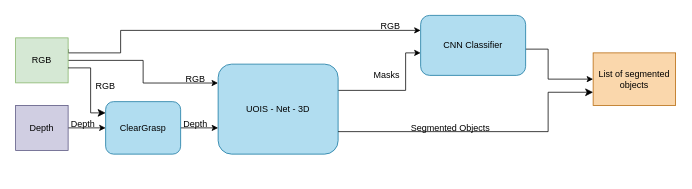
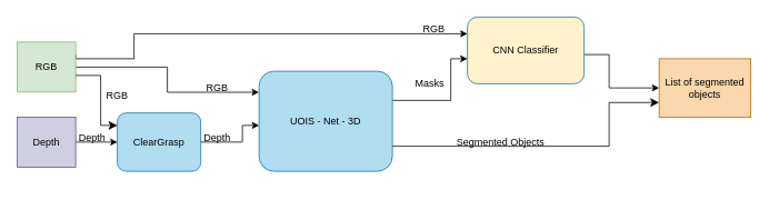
  <mxCell id="0" />
  <mxCell id="1" parent="0" />
  <mxCell id="2" style="edgeStyle=orthogonalEdgeStyle;rounded=0;orthogonalLoop=1;jettySize=auto;html=1;exitX=1;exitY=0.25;exitDx=0;exitDy=0;entryX=0;entryY=0.25;entryDx=0;entryDy=0;" edge="1" parent="1" source="4" target="20"><mxGeometry relative="1" as="geometry"><mxPoint x="550" y="40.03" as="targetPoint" /><Array as="points"><mxPoint x="90" y="70" /><mxPoint x="160" y="70" /><mxPoint x="160" y="40" /></Array></mxGeometry></mxCell>
  <mxCell id="3" style="edgeStyle=orthogonalEdgeStyle;rounded=0;orthogonalLoop=1;jettySize=auto;html=1;entryX=-0.001;entryY=0.21;entryDx=0;entryDy=0;entryPerimeter=0;" edge="1" parent="1" source="4" target="8"><mxGeometry relative="1" as="geometry" /></mxCell>
  <mxCell id="4" value="RGB" style="rounded=0;whiteSpace=wrap;html=1;fillColor=#d5e8d4;strokeColor=#82b366;" vertex="1" parent="1"><mxGeometry x="20" y="50" width="70" height="60" as="geometry" /></mxCell>
  <mxCell id="5" value="" style="edgeStyle=orthogonalEdgeStyle;rounded=0;orthogonalLoop=1;jettySize=auto;html=1;" edge="1" parent="1" source="6" target="10"><mxGeometry relative="1" as="geometry" /></mxCell>
  <mxCell id="6" value="Depth" style="rounded=0;whiteSpace=wrap;html=1;fillColor=#d0cee2;strokeColor=#56517e;" vertex="1" parent="1"><mxGeometry x="20" y="140" width="70" height="60" as="geometry" /></mxCell>
  <mxCell id="7" style="edgeStyle=orthogonalEdgeStyle;rounded=0;orthogonalLoop=1;jettySize=auto;html=1;entryX=0;entryY=0.625;entryDx=0;entryDy=0;entryPerimeter=0;" edge="1" parent="1" source="8" target="20"><mxGeometry relative="1" as="geometry"><mxPoint x="550" y="90.059" as="targetPoint" /><Array as="points"><mxPoint x="540" y="120" /><mxPoint x="540" y="70" /></Array></mxGeometry></mxCell>
- <mxCell id="8" value="UOIS - Net - 3D" style="rounded=1;whiteSpace=wrap;html=1;fillColor=#b1ddf0;strokeColor=#10739e;" vertex="1" parent="1"><mxGeometry x="290" y="85" width="160" height="120" as="geometry" /></mxCell>
+ <mxCell id="8" value="UOIS - Net - 3D" style="rounded=1;whiteSpace=wrap;html=1;fillColor=#b1ddf0;strokeColor=#10739e;" vertex="1" parent="1"><mxGeometry x="310" y="85" width="160" height="120" as="geometry" /></mxCell>
  <mxCell id="9" value="" style="edgeStyle=orthogonalEdgeStyle;rounded=0;orthogonalLoop=1;jettySize=auto;html=1;" edge="1" parent="1" source="10" target="8"><mxGeometry relative="1" as="geometry"><Array as="points"><mxPoint x="290" y="170" /><mxPoint x="290" y="150" /></Array></mxGeometry></mxCell>
  <mxCell id="10" value="ClearGrasp" style="rounded=1;whiteSpace=wrap;html=1;fillColor=#b1ddf0;strokeColor=#10739e;" vertex="1" parent="1"><mxGeometry x="140" y="135" width="100" height="70" as="geometry" /></mxCell>
  <mxCell id="11" style="edgeStyle=orthogonalEdgeStyle;rounded=0;orthogonalLoop=1;jettySize=auto;html=1;" edge="1" parent="1" target="17"><mxGeometry relative="1" as="geometry"><mxPoint x="700" y="65" as="sourcePoint" /><Array as="points"><mxPoint x="730" y="65" /><mxPoint x="730" y="105" /></Array></mxGeometry></mxCell>
  <mxCell id="12" value="RGB" style="text;html=1;strokeColor=none;fillColor=none;align=center;verticalAlign=middle;whiteSpace=wrap;rounded=0;" vertex="1" parent="1"><mxGeometry x="490" y="20" width="60" height="30" as="geometry" /></mxCell>
  <mxCell id="13" value="RGB" style="text;html=1;strokeColor=none;fillColor=none;align=center;verticalAlign=middle;whiteSpace=wrap;rounded=0;" vertex="1" parent="1"><mxGeometry x="230" y="90" width="60" height="30" as="geometry" /></mxCell>
  <mxCell id="14" value="Depth" style="text;html=1;strokeColor=none;fillColor=none;align=center;verticalAlign=middle;whiteSpace=wrap;rounded=0;" vertex="1" parent="1"><mxGeometry x="80" y="150" width="60" height="30" as="geometry" /></mxCell>
  <mxCell id="15" value="Depth" style="text;html=1;strokeColor=none;fillColor=none;align=center;verticalAlign=middle;whiteSpace=wrap;rounded=0;" vertex="1" parent="1"><mxGeometry x="230" y="150" width="60" height="30" as="geometry" /></mxCell>
  <mxCell id="16" value="Masks" style="text;html=1;strokeColor=none;fillColor=none;align=center;verticalAlign=middle;whiteSpace=wrap;rounded=0;" vertex="1" parent="1"><mxGeometry x="485" y="85" width="60" height="30" as="geometry" /></mxCell>
  <mxCell id="17" value="List of segmented objects" style="rounded=0;whiteSpace=wrap;html=1;fillColor=#fad7ac;strokeColor=#b46504;" vertex="1" parent="1"><mxGeometry x="790" y="70" width="110" height="70" as="geometry" /></mxCell>
  <mxCell id="18" value="" style="edgeStyle=elbowEdgeStyle;elbow=horizontal;endArrow=classic;html=1;curved=0;rounded=0;endSize=8;startSize=8;entryX=0;entryY=0.75;entryDx=0;entryDy=0;exitX=1;exitY=0.75;exitDx=0;exitDy=0;" edge="1" parent="1" source="8" target="17"><mxGeometry width="50" height="50" relative="1" as="geometry"><mxPoint x="490" y="150" as="sourcePoint" /><mxPoint x="810" y="250" as="targetPoint" /><Array as="points"><mxPoint x="730" y="170" /><mxPoint x="700" y="190" /><mxPoint x="760" y="160" /><mxPoint x="760" y="170" /><mxPoint x="730" y="210" /><mxPoint x="550" y="190" /><mxPoint x="720" y="210" /><mxPoint x="760" y="150" /><mxPoint x="750" y="170" /><mxPoint x="710" y="200" /><mxPoint x="480" y="230" /></Array></mxGeometry></mxCell>
  <mxCell id="19" value="Segmented Objects" style="text;html=1;strokeColor=none;fillColor=none;align=center;verticalAlign=middle;whiteSpace=wrap;rounded=0;" vertex="1" parent="1"><mxGeometry x="540" y="155" width="120" height="30" as="geometry" /></mxCell>
- <mxCell id="20" value="CNN Classifier" style="rounded=1;whiteSpace=wrap;html=1;fillColor=#b1ddf0;strokeColor=#10739e;" vertex="1" parent="1"><mxGeometry x="560" y="20" width="140" height="80" as="geometry" /></mxCell>
+ <mxCell id="20" value="CNN Classifier" style="rounded=1;whiteSpace=wrap;html=1;fillColor=#fff2cc;strokeColor=#10739e;" vertex="1" parent="1"><mxGeometry x="560" y="20" width="140" height="80" as="geometry" /></mxCell>
  <mxCell id="21" value="" style="edgeStyle=segmentEdgeStyle;endArrow=classic;html=1;curved=0;rounded=0;endSize=8;startSize=8;" edge="1" parent="1"><mxGeometry width="50" height="50" relative="1" as="geometry"><mxPoint x="89.96" y="90" as="sourcePoint" /><mxPoint x="140" y="150" as="targetPoint" /><Array as="points"><mxPoint x="120" y="90" /><mxPoint x="120" y="150" /><mxPoint x="140" y="150" /></Array></mxGeometry></mxCell>
  <mxCell id="22" value="RGB" style="text;html=1;strokeColor=none;fillColor=none;align=center;verticalAlign=middle;whiteSpace=wrap;rounded=0;" vertex="1" parent="1"><mxGeometry x="110" y="100" width="60" height="30" as="geometry" /></mxCell>
